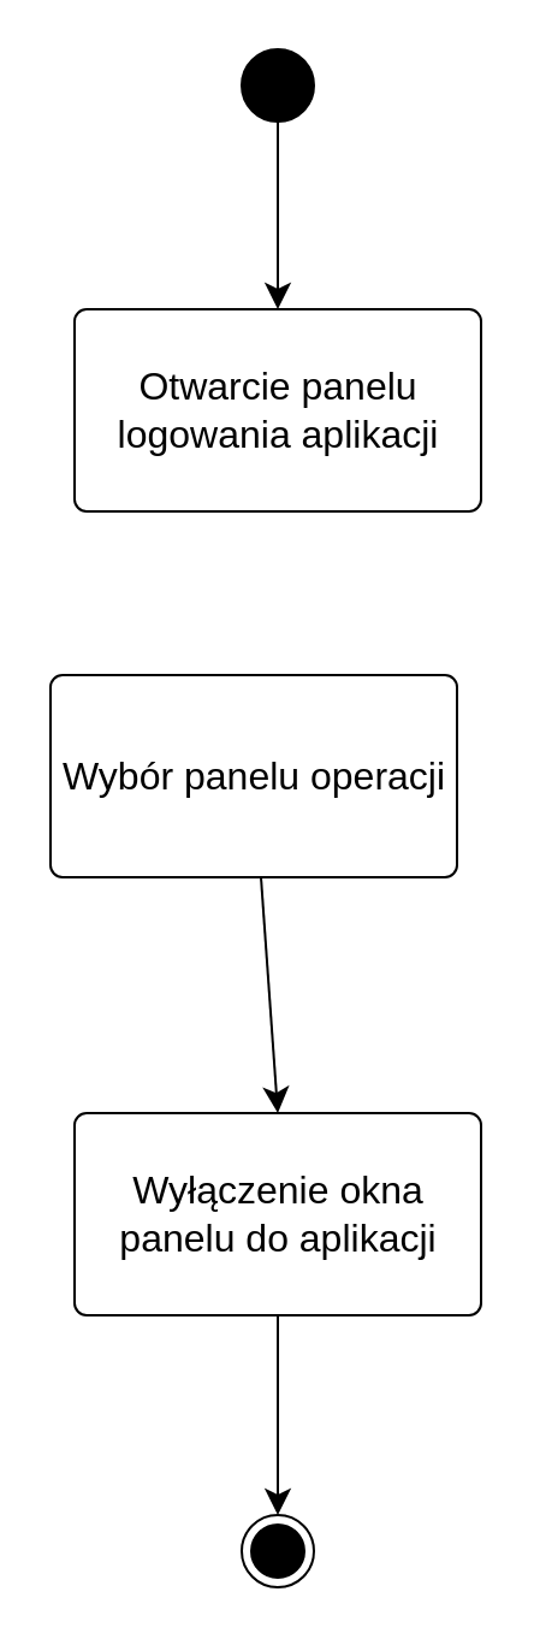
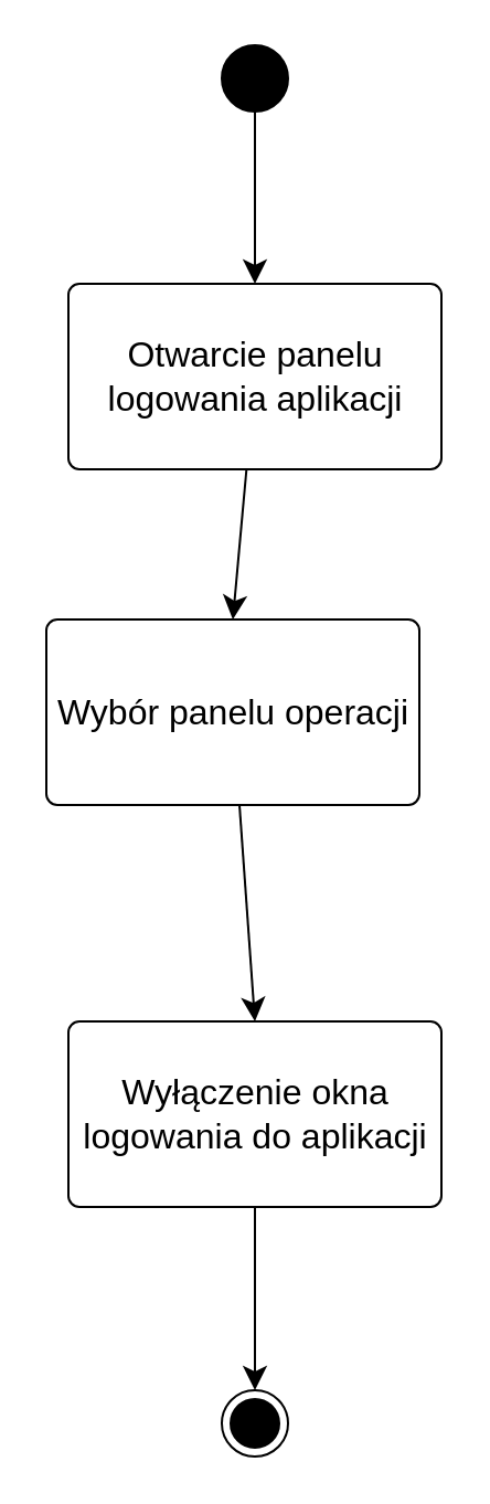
  <mxCell id="0" />
  <mxCell id="1" parent="0" />
  <mxCell id="2" style="edgeStyle=none;curved=1;rounded=0;orthogonalLoop=1;jettySize=auto;html=1;entryX=0.5;entryY=0;entryDx=0;entryDy=0;fontSize=12;startSize=8;endSize=8;" edge="1" parent="1" source="3" target="5"><mxGeometry relative="1" as="geometry" /></mxCell>
  <mxCell id="3" value="" style="ellipse;fillColor=strokeColor;html=1;fontSize=16;" vertex="1" parent="1"><mxGeometry x="100" y="20" width="30" height="30" as="geometry" /></mxCell>
+ <mxCell id="4" style="edgeStyle=none;curved=1;rounded=0;orthogonalLoop=1;jettySize=auto;html=1;entryX=0.5;entryY=0;entryDx=0;entryDy=0;fontSize=12;startSize=8;endSize=8;" edge="1" parent="1" source="5" target="7"><mxGeometry relative="1" as="geometry" /></mxCell>
  <mxCell id="5" value="Otwarcie panelu logowania aplikacji" style="html=1;align=center;verticalAlign=middle;rounded=1;absoluteArcSize=1;arcSize=10;dashed=0;whiteSpace=wrap;fontSize=16;horizontal=1;" vertex="1" parent="1"><mxGeometry x="30.5" y="128" width="169" height="84" as="geometry" /></mxCell>
  <mxCell id="6" style="edgeStyle=none;curved=1;rounded=0;orthogonalLoop=1;jettySize=auto;html=1;entryX=0.5;entryY=0;entryDx=0;entryDy=0;fontSize=12;startSize=8;endSize=8;" edge="1" parent="1" source="7" target="9"><mxGeometry relative="1" as="geometry" /></mxCell>
  <mxCell id="7" value="Wybór panelu operacji" style="html=1;align=center;verticalAlign=middle;rounded=1;absoluteArcSize=1;arcSize=10;dashed=0;whiteSpace=wrap;fontSize=16;horizontal=1;" vertex="1" parent="1"><mxGeometry x="20.5" y="280" width="169" height="84" as="geometry" /></mxCell>
  <mxCell id="8" value="" style="edgeStyle=none;curved=1;rounded=0;orthogonalLoop=1;jettySize=auto;html=1;fontSize=12;startSize=8;endSize=8;" edge="1" parent="1" source="9" target="10"><mxGeometry relative="1" as="geometry" /></mxCell>
- <mxCell id="9" value="Wyłączenie okna panelu do aplikacji" style="html=1;align=center;verticalAlign=middle;rounded=1;absoluteArcSize=1;arcSize=10;dashed=0;whiteSpace=wrap;fontSize=16;horizontal=1;" vertex="1" parent="1"><mxGeometry x="30.5" y="462" width="169" height="84" as="geometry" /></mxCell>
+ <mxCell id="9" value="Wyłączenie okna logowania do aplikacji" style="html=1;align=center;verticalAlign=middle;rounded=1;absoluteArcSize=1;arcSize=10;dashed=0;whiteSpace=wrap;fontSize=16;horizontal=1;" vertex="1" parent="1"><mxGeometry x="30.5" y="462" width="169" height="84" as="geometry" /></mxCell>
  <mxCell id="10" value="" style="ellipse;html=1;shape=endState;fillColor=strokeColor;fontSize=16;" vertex="1" parent="1"><mxGeometry x="100" y="629" width="30" height="30" as="geometry" /></mxCell>
